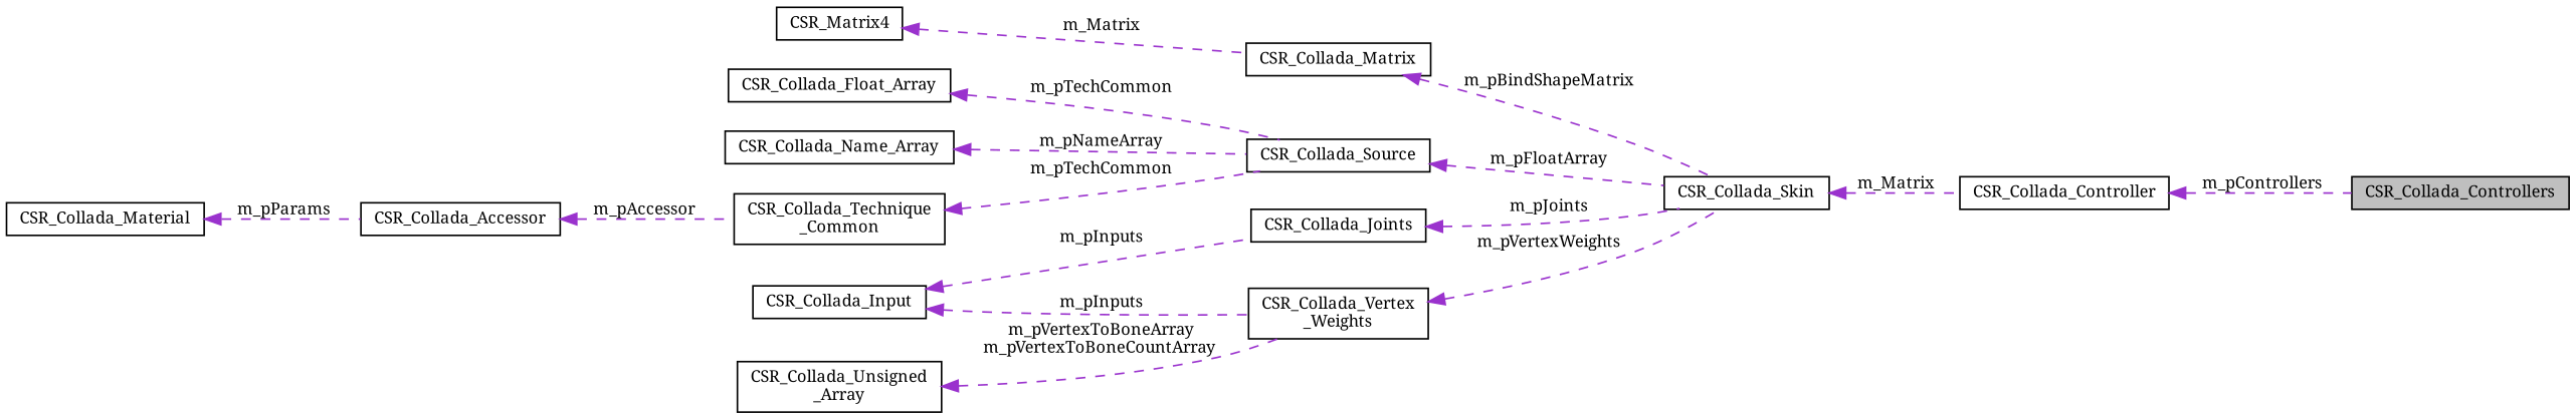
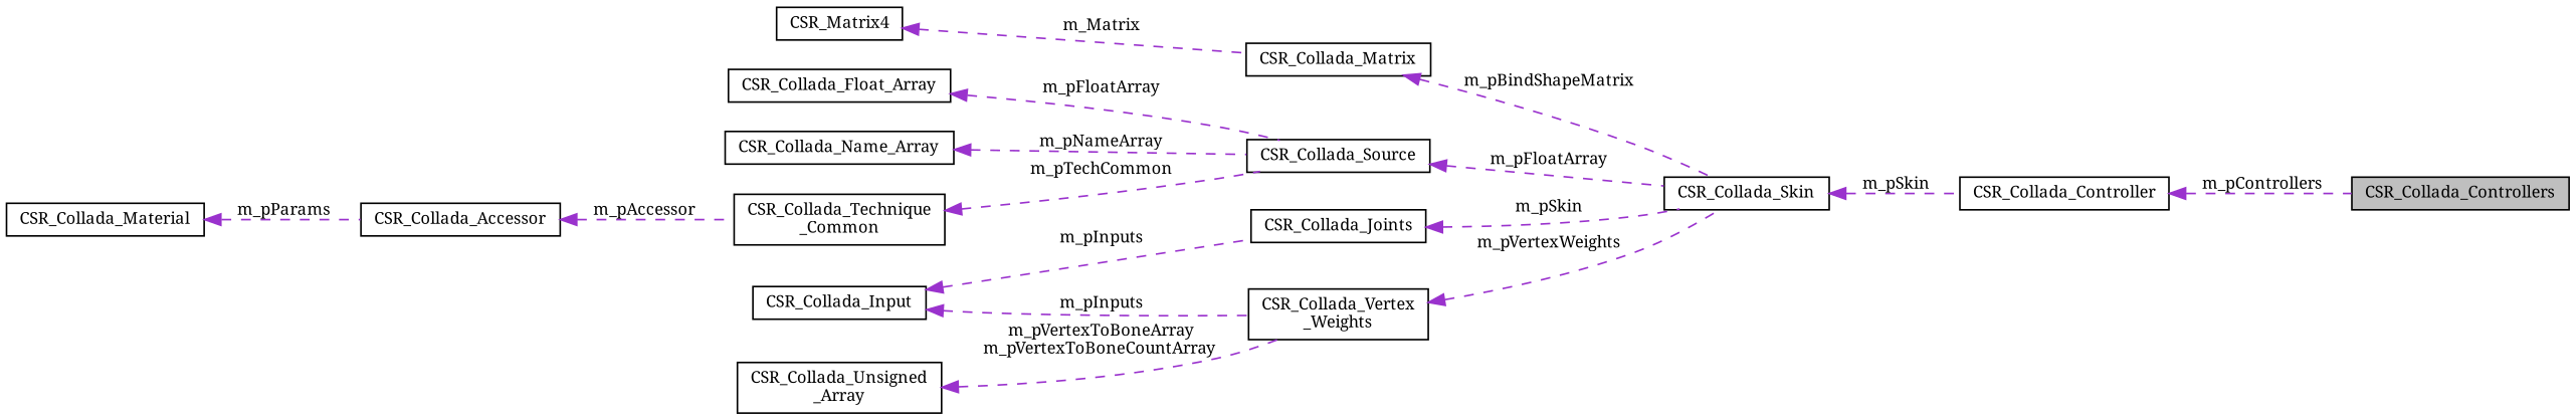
  digraph {
    fontname="Noto Serif"
    rankdir=LR
    node [color=black fillcolor=white fontname="Noto Serif" fontsize=10 shape=record style=filled]
    edge [color=darkorchid3 dir=back fontname="Noto Serif" fontsize=10 labelfontname=Helvetica labelfontsize=10 style=dashed]
    n1 [fillcolor=grey75 fontcolor=black height=0.2 label=CSR_Collada_Controllers width=0.4]
    n2 [height=0.2 label=CSR_Collada_Controller width=0.4]
    n3 [height=0.2 label=CSR_Collada_Skin width=0.4]
    n4 [height=0.2 label=CSR_Collada_Matrix width=0.4]
    n5 [height=0.2 label=CSR_Matrix4 width=0.4]
    n6 [height=0.2 label=CSR_Collada_Source width=0.4]
    n7 [height=0.2 label=CSR_Collada_Float_Array width=0.4]
    n8 [height=0.2 label=CSR_Collada_Name_Array width=0.4]
    n9 [height=0.2 label="CSR_Collada_Technique\l_Common" width=0.4]
    n10 [height=0.2 label=CSR_Collada_Accessor width=0.4]
    n11 [height=0.2 label=CSR_Collada_Material width=0.4]
    n12 [height=0.2 label=CSR_Collada_Joints width=0.4]
    n13 [height=0.2 label=CSR_Collada_Input width=0.4]
    n14 [height=0.2 label="CSR_Collada_Vertex\l_Weights" width=0.4]
    n15 [height=0.2 label="CSR_Collada_Unsigned\l_Array" width=0.4]
    n2 -> n1 [label=" m_pControllers"]
-   n3 -> n2 [label=" m_Matrix"]
+   n3 -> n2 [label=" m_pSkin"]
    n4 -> n3 [label=" m_pBindShapeMatrix"]
    n5 -> n4 [label=" m_Matrix"]
    n6 -> n3 [label=" m_pFloatArray"]
-   n7 -> n6 [label=" m_pTechCommon"]
+   n7 -> n6 [label=" m_pFloatArray"]
    n8 -> n6 [label=" m_pNameArray"]
    n9 -> n6 [label=" m_pTechCommon"]
    n10 -> n9 [label=" m_pAccessor"]
    n11 -> n10 [label=" m_pParams"]
-   n12 -> n3 [label=" m_pJoints"]
+   n12 -> n3 [label=" m_pSkin"]
    n13 -> n12 [label=" m_pInputs"]
    n13 -> n14 [label=" m_pInputs"]
    n14 -> n3 [label=" m_pVertexWeights"]
    n15 -> n14 [label=" m_pVertexToBoneArray\nm_pVertexToBoneCountArray"]
  }
